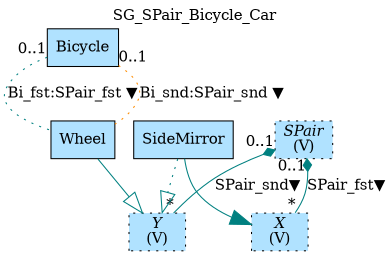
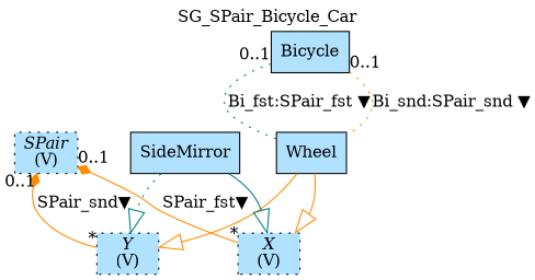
  digraph {
    label=SG_SPair_Bicycle_Car
    labelfontsize=12
    labelloc=tl
    node [fillcolor=lightskyblue1 shape=record style="filled,dotted"]
    edge [arrowhead=onormal color=teal]
    n1 [label=<{<I>SPair</I><br/>(V)}>]
    n2 [label=<{<I>X</I><br/>(V)}>]
    n3 [label=<{<I>Y</I><br/>(V)}>]
    n4 [color=black label=Bicycle style=filled]
    n5 [color=black label=Wheel style=filled]
    n6 [color=black label=SideMirror style=filled]
-   n1 -> n2 [arrowhead=none arrowtail=diamond dir=both headlabel="*" label="SPair_fst▼" taillabel="0..1"]
-   n1 -> n3 [arrowhead=none arrowtail=diamond dir=both headlabel="*" label="SPair_snd▼" taillabel="0..1"]
+   n1 -> n2 [arrowhead=none arrowtail=diamond color=darkorange dir=both headlabel="*" label="SPair_fst▼" taillabel="0..1"]
+   n1 -> n3 [arrowhead=none arrowtail=diamond color=darkorange dir=both headlabel="*" label="SPair_snd▼" taillabel="0..1"]
    n4 -> n5 [dir=none label="Bi_fst:SPair_fst ▼" style=dotted taillabel="0..1" arrowhead=""]
    n4 -> n5 [color=darkorange dir=none label="Bi_snd:SPair_snd ▼" style=dotted taillabel="0..1" arrowhead=""]
-   n5 -> n3 [arrowsize=2.0]
-   n6 -> n2 [arrowhead=normal arrowsize=2.0]
+   n5 -> n2 [arrowsize=2.0 color=darkorange]
+   n5 -> n3 [arrowsize=2.0 color=darkorange]
+   n6 -> n2 [arrowsize=2.0]
    n6 -> n3 [arrowsize=2.0 style=dotted]
  }
